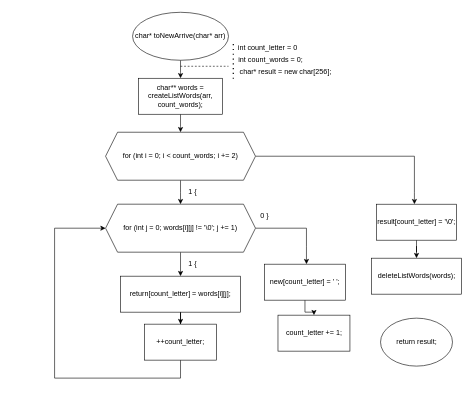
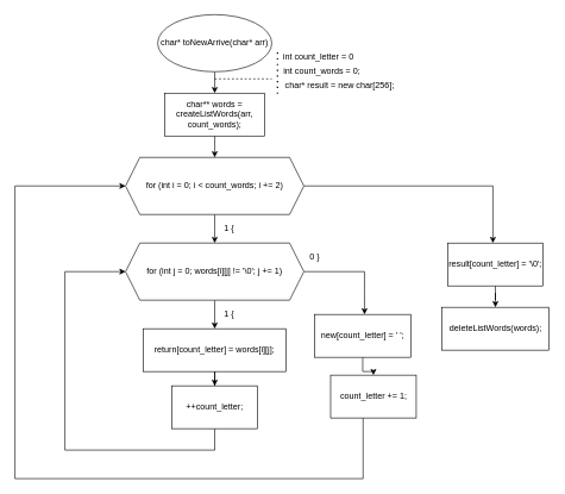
  <mxCell id="0" />
  <mxCell id="1" parent="0" />
  <mxCell id="2" style="edgeStyle=orthogonalEdgeStyle;rounded=0;orthogonalLoop=1;jettySize=auto;html=1;" edge="1" parent="1" source="3"><mxGeometry relative="1" as="geometry"><mxPoint x="300" y="130" as="targetPoint" /></mxGeometry></mxCell>
  <mxCell id="3" value="char* toNewArrive(char* arr)" style="ellipse;whiteSpace=wrap;html=1;" vertex="1" parent="1"><mxGeometry x="220" y="20" width="160" height="80" as="geometry" /></mxCell>
  <mxCell id="4" value="" style="endArrow=none;dashed=1;html=1;" edge="1" parent="1"><mxGeometry width="50" height="50" relative="1" as="geometry"><mxPoint x="300" y="110" as="sourcePoint" /><mxPoint x="380" y="110" as="targetPoint" /></mxGeometry></mxCell>
  <mxCell id="5" value="int count_words = 0;" style="text;html=1;align=center;verticalAlign=middle;resizable=0;points=[];autosize=1;" vertex="1" parent="1"><mxGeometry x="390" y="90" width="120" height="20" as="geometry" /></mxCell>
  <mxCell id="6" style="edgeStyle=orthogonalEdgeStyle;rounded=0;orthogonalLoop=1;jettySize=auto;html=1;" edge="1" parent="1" source="7"><mxGeometry relative="1" as="geometry"><mxPoint x="300" y="220" as="targetPoint" /></mxGeometry></mxCell>
  <mxCell id="7" value="char** words = createListWords(arr, count_words);" style="rounded=0;whiteSpace=wrap;html=1;" vertex="1" parent="1"><mxGeometry x="230" y="130" width="140" height="60" as="geometry" /></mxCell>
  <mxCell id="8" value="char* result = new char[256];" style="text;html=1;align=center;verticalAlign=middle;resizable=0;points=[];autosize=1;" vertex="1" parent="1"><mxGeometry x="390" y="110" width="170" height="20" as="geometry" /></mxCell>
  <mxCell id="9" value="" style="endArrow=none;dashed=1;html=1;dashPattern=1 3;strokeWidth=2;exitX=-0.012;exitY=1.05;exitDx=0;exitDy=0;exitPerimeter=0;" edge="1" parent="1" source="8"><mxGeometry width="50" height="50" relative="1" as="geometry"><mxPoint x="310" y="290" as="sourcePoint" /><mxPoint x="388" y="70" as="targetPoint" /></mxGeometry></mxCell>
  <mxCell id="10" value="int count_letter = 0" style="text;html=1;align=center;verticalAlign=middle;resizable=0;points=[];autosize=1;" vertex="1" parent="1"><mxGeometry x="390" y="70" width="110" height="20" as="geometry" /></mxCell>
  <mxCell id="11" style="edgeStyle=orthogonalEdgeStyle;rounded=0;orthogonalLoop=1;jettySize=auto;html=1;" edge="1" parent="1" source="13"><mxGeometry relative="1" as="geometry"><mxPoint x="300" y="340" as="targetPoint" /></mxGeometry></mxCell>
  <mxCell id="12" style="edgeStyle=orthogonalEdgeStyle;rounded=0;orthogonalLoop=1;jettySize=auto;html=1;" edge="1" parent="1" source="13"><mxGeometry relative="1" as="geometry"><mxPoint x="690" y="340" as="targetPoint" /><Array as="points"><mxPoint x="690" y="260" /><mxPoint x="690" y="320" /></Array></mxGeometry></mxCell>
  <mxCell id="13" value="for (int i = 0; i &lt; count_words; i += 2)" style="shape=hexagon;perimeter=hexagonPerimeter2;whiteSpace=wrap;html=1;fixedSize=1;" vertex="1" parent="1"><mxGeometry x="175" y="220" width="250" height="80" as="geometry" /></mxCell>
  <mxCell id="14" style="edgeStyle=orthogonalEdgeStyle;rounded=0;orthogonalLoop=1;jettySize=auto;html=1;" edge="1" parent="1" source="16" target="19"><mxGeometry relative="1" as="geometry"><mxPoint x="300" y="450" as="targetPoint" /></mxGeometry></mxCell>
  <mxCell id="15" style="edgeStyle=orthogonalEdgeStyle;rounded=0;orthogonalLoop=1;jettySize=auto;html=1;" edge="1" parent="1" source="16"><mxGeometry relative="1" as="geometry"><mxPoint x="510" y="440" as="targetPoint" /><Array as="points"><mxPoint x="510" y="380" /><mxPoint x="510" y="410" /></Array></mxGeometry></mxCell>
  <mxCell id="16" value="for (int j = 0; words[i][j] != '\0'; j += 1)" style="shape=hexagon;perimeter=hexagonPerimeter2;whiteSpace=wrap;html=1;fixedSize=1;" vertex="1" parent="1"><mxGeometry x="175" y="340" width="250" height="80" as="geometry" /></mxCell>
  <mxCell id="17" value="1 {" style="text;html=1;align=center;verticalAlign=middle;resizable=0;points=[];autosize=1;" vertex="1" parent="1"><mxGeometry x="305" y="310" width="30" height="20" as="geometry" /></mxCell>
  <mxCell id="18" style="edgeStyle=orthogonalEdgeStyle;rounded=0;orthogonalLoop=1;jettySize=auto;html=1;" edge="1" parent="1" source="19" target="21"><mxGeometry relative="1" as="geometry"><mxPoint x="300" y="560" as="targetPoint" /></mxGeometry></mxCell>
  <mxCell id="19" value="return[count_letter] = words[i][j];" style="rounded=0;whiteSpace=wrap;html=1;" vertex="1" parent="1"><mxGeometry x="200" y="460" width="200" height="60" as="geometry" /></mxCell>
  <mxCell id="20" style="edgeStyle=orthogonalEdgeStyle;rounded=0;orthogonalLoop=1;jettySize=auto;html=1;entryX=0;entryY=0.5;entryDx=0;entryDy=0;" edge="1" parent="1" source="21" target="16"><mxGeometry relative="1" as="geometry"><mxPoint x="90" y="370" as="targetPoint" /><Array as="points"><mxPoint x="300" y="630" /><mxPoint x="90" y="630" /><mxPoint x="90" y="380" /></Array></mxGeometry></mxCell>
  <mxCell id="21" value="++count_letter;" style="rounded=0;whiteSpace=wrap;html=1;" vertex="1" parent="1"><mxGeometry x="240" y="540" width="120" height="60" as="geometry" /></mxCell>
  <mxCell id="22" value="1 {" style="text;html=1;align=center;verticalAlign=middle;resizable=0;points=[];autosize=1;" vertex="1" parent="1"><mxGeometry x="305" y="430" width="30" height="20" as="geometry" /></mxCell>
  <mxCell id="23" value="0 }" style="text;html=1;align=center;verticalAlign=middle;resizable=0;points=[];autosize=1;" vertex="1" parent="1"><mxGeometry x="425" y="350" width="30" height="20" as="geometry" /></mxCell>
  <mxCell id="24" style="edgeStyle=orthogonalEdgeStyle;rounded=0;orthogonalLoop=1;jettySize=auto;html=1;" edge="1" parent="1" source="25" target="27"><mxGeometry relative="1" as="geometry"><mxPoint x="515" y="560" as="targetPoint" /></mxGeometry></mxCell>
  <mxCell id="25" value="new[count_letter] = ' ';" style="rounded=0;whiteSpace=wrap;html=1;" vertex="1" parent="1"><mxGeometry x="440" y="440" width="135" height="60" as="geometry" /></mxCell>
+ <mxCell id="26" style="edgeStyle=orthogonalEdgeStyle;rounded=0;orthogonalLoop=1;jettySize=auto;html=1;entryX=0;entryY=0.5;entryDx=0;entryDy=0;" edge="1" parent="1" source="27" target="13"><mxGeometry relative="1" as="geometry"><mxPoint x="20" y="660" as="targetPoint" /><Array as="points"><mxPoint x="508" y="670" /><mxPoint x="20" y="670" /><mxPoint x="20" y="260" /></Array></mxGeometry></mxCell>
  <mxCell id="27" value="count_letter += 1;" style="rounded=0;whiteSpace=wrap;html=1;" vertex="1" parent="1"><mxGeometry x="462.5" y="525" width="120" height="60" as="geometry" /></mxCell>
  <mxCell id="28" style="edgeStyle=orthogonalEdgeStyle;rounded=0;orthogonalLoop=1;jettySize=auto;html=1;" edge="1" parent="1" source="29" target="30"><mxGeometry relative="1" as="geometry"><mxPoint x="693.5" y="440" as="targetPoint" /></mxGeometry></mxCell>
  <mxCell id="29" value="result[count_letter] = '\0';" style="rounded=0;whiteSpace=wrap;html=1;" vertex="1" parent="1"><mxGeometry x="627" y="340" width="133" height="60" as="geometry" /></mxCell>
  <mxCell id="30" value="deleteListWords(words);" style="rounded=0;whiteSpace=wrap;html=1;" vertex="1" parent="1"><mxGeometry x="618.5" y="430" width="150" height="60" as="geometry" /></mxCell>
- <mxCell id="31" value="return result;" style="ellipse;whiteSpace=wrap;html=1;" vertex="1" parent="1"><mxGeometry x="633.5" y="530" width="120" height="80" as="geometry" /></mxCell>
